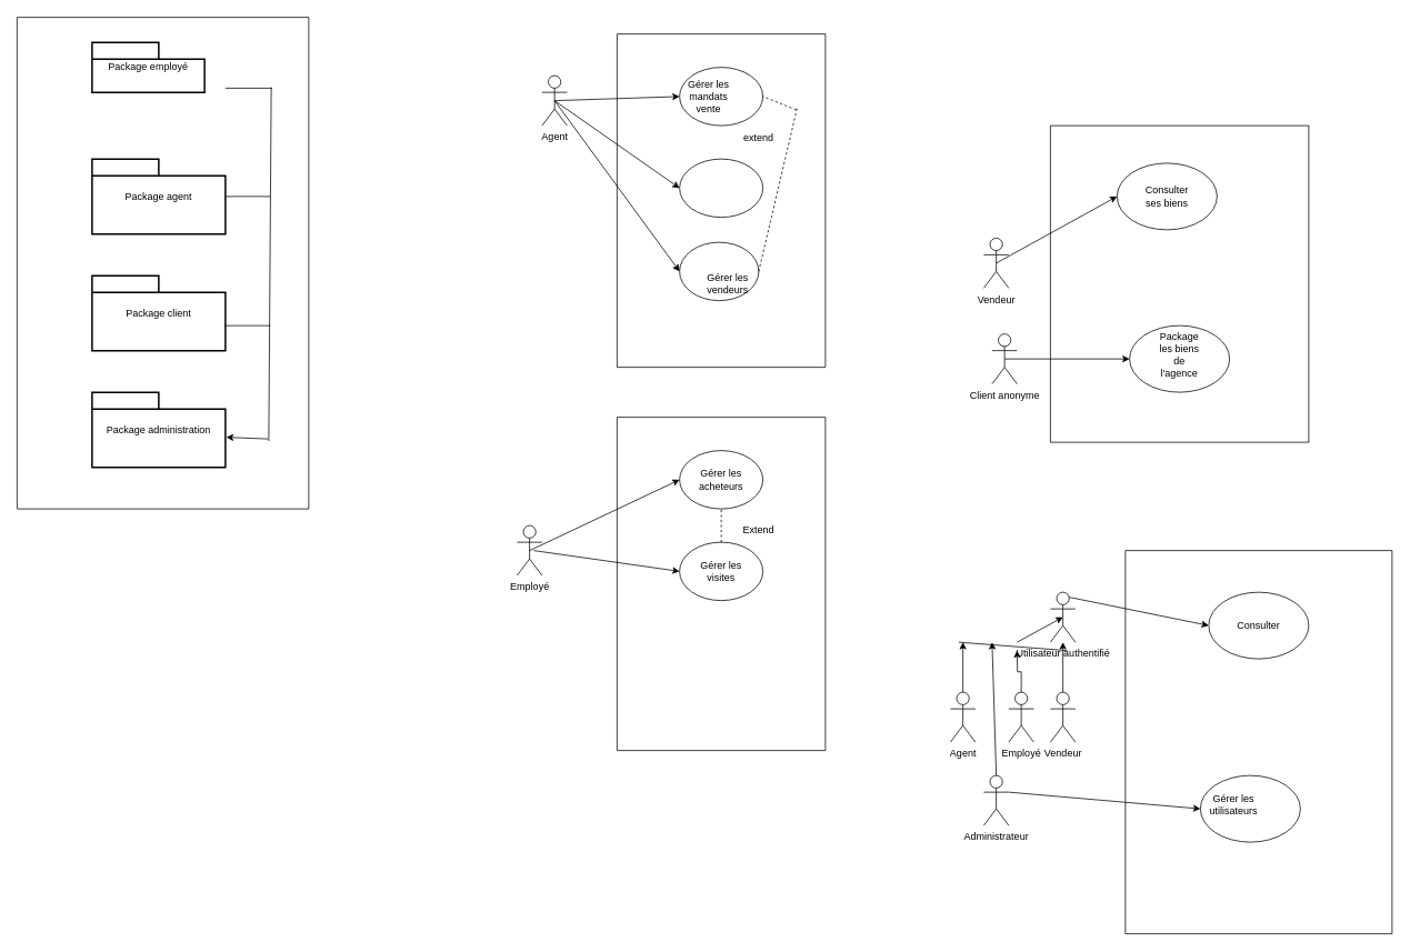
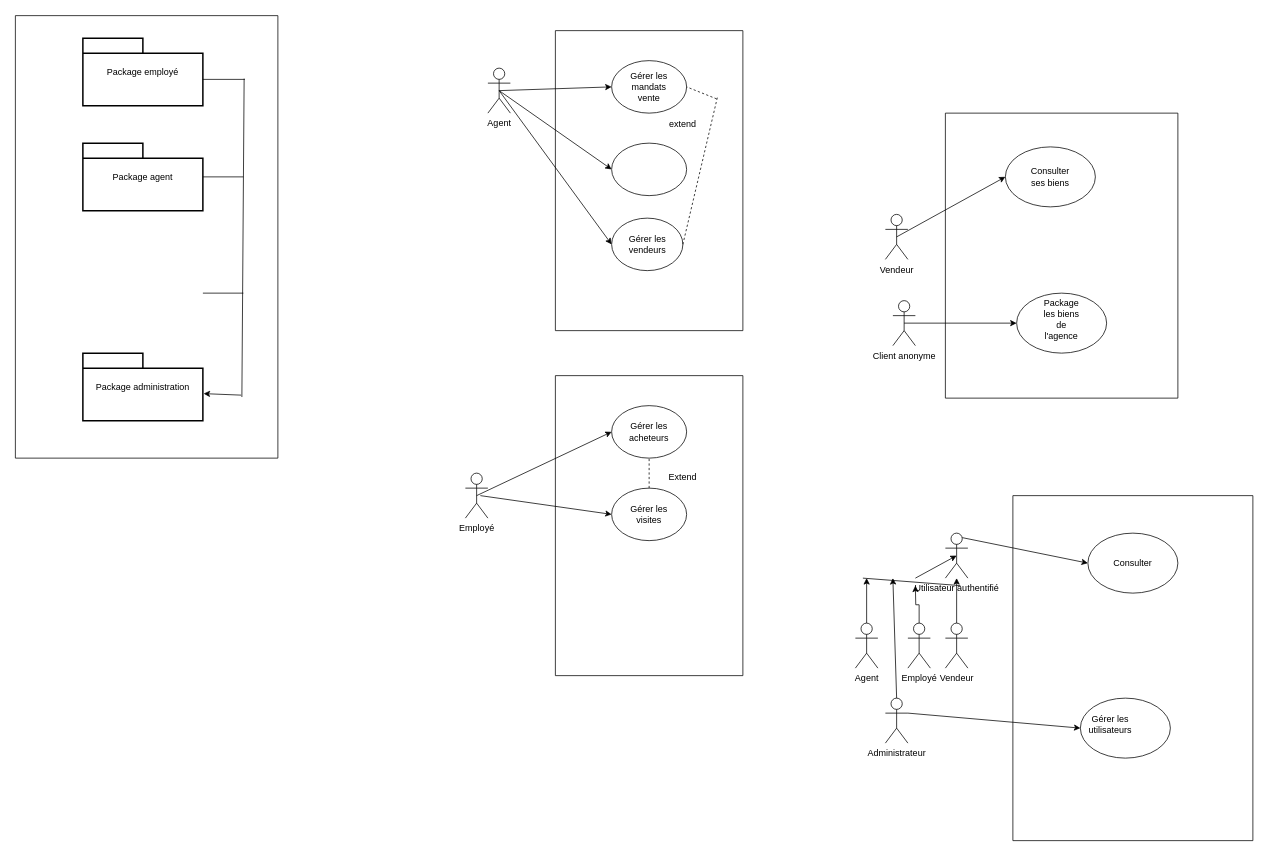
  <mxCell id="0" />
  <mxCell id="1" parent="0" />
  <mxCell id="2" value="" style="swimlane;startSize=0;" vertex="1" parent="1"><mxGeometry x="20" y="20" width="350" height="590" as="geometry" /></mxCell>
- <mxCell id="3" value="Package employé" style="shape=folder;tabWidth=80;tabHeight=20;tabPosition=left;strokeWidth=2;html=1;whiteSpace=wrap;align=center;" vertex="1" parent="2"><mxGeometry x="90" y="30" width="135" height="60" as="geometry" /></mxCell>
+ <mxCell id="3" value="Package employé" style="shape=folder;tabWidth=80;tabHeight=20;tabPosition=left;strokeWidth=2;html=1;whiteSpace=wrap;align=center;" vertex="1" parent="2"><mxGeometry x="90" y="30" width="160" height="90" as="geometry" /></mxCell>
  <mxCell id="4" value="Package agent" style="shape=folder;tabWidth=80;tabHeight=20;tabPosition=left;strokeWidth=2;html=1;whiteSpace=wrap;align=center;" vertex="1" parent="2"><mxGeometry x="90" y="170" width="160" height="90" as="geometry" /></mxCell>
- <mxCell id="5" value="Package client" style="shape=folder;tabWidth=80;tabHeight=20;tabPosition=left;strokeWidth=2;html=1;whiteSpace=wrap;align=center;" vertex="1" parent="2"><mxGeometry x="90" y="310" width="160" height="90" as="geometry" /></mxCell>
  <mxCell id="6" value="Package administration" style="shape=folder;tabWidth=80;tabHeight=20;tabPosition=left;strokeWidth=2;html=1;whiteSpace=wrap;align=center;" vertex="1" parent="2"><mxGeometry x="90" y="450" width="160" height="90" as="geometry" /></mxCell>
  <mxCell id="7" value="" style="endArrow=none;html=1;rounded=0;" edge="1" parent="2"><mxGeometry width="50" height="50" relative="1" as="geometry"><mxPoint x="250" y="370" as="sourcePoint" /><mxPoint x="304" y="370" as="targetPoint" /></mxGeometry></mxCell>
  <mxCell id="8" value="Agent" style="shape=umlActor;verticalLabelPosition=bottom;verticalAlign=top;html=1;outlineConnect=0;" vertex="1" parent="1"><mxGeometry x="650" y="90" width="30" height="60" as="geometry" /></mxCell>
  <mxCell id="9" value="" style="swimlane;startSize=0;" vertex="1" parent="1"><mxGeometry x="740" y="40" width="250" height="400" as="geometry" /></mxCell>
  <mxCell id="10" value="" style="ellipse;whiteSpace=wrap;html=1;" vertex="1" parent="9"><mxGeometry x="75" y="40" width="100" height="70" as="geometry" /></mxCell>
- <mxCell id="11" value="Gérer les mandats vente" style="text;html=1;strokeColor=none;fillColor=none;align=center;verticalAlign=middle;whiteSpace=wrap;rounded=0;" vertex="1" parent="9"><mxGeometry x="80" y="60" width="60" height="30" as="geometry" /></mxCell>
+ <mxCell id="11" value="Gérer les mandats vente" style="text;html=1;strokeColor=none;fillColor=none;align=center;verticalAlign=middle;whiteSpace=wrap;rounded=0;" vertex="1" parent="9"><mxGeometry x="95" y="60" width="60" height="30" as="geometry" /></mxCell>
  <mxCell id="12" value="" style="ellipse;whiteSpace=wrap;html=1;" vertex="1" parent="9"><mxGeometry x="75" y="150" width="100" height="70" as="geometry" /></mxCell>
  <mxCell id="13" value="" style="ellipse;whiteSpace=wrap;html=1;" vertex="1" parent="9"><mxGeometry x="75" y="250" width="95" height="70" as="geometry" /></mxCell>
- <mxCell id="14" value="Gérer les vendeurs" style="text;html=1;strokeColor=none;fillColor=none;align=center;verticalAlign=middle;whiteSpace=wrap;rounded=0;" vertex="1" parent="9"><mxGeometry x="102.5" y="285" width="60" height="30" as="geometry" /></mxCell>
+ <mxCell id="14" value="Gérer les vendeurs" style="text;html=1;strokeColor=none;fillColor=none;align=center;verticalAlign=middle;whiteSpace=wrap;rounded=0;" vertex="1" parent="9"><mxGeometry x="92.5" y="270" width="60" height="30" as="geometry" /></mxCell>
  <mxCell id="15" value="extend" style="text;html=1;strokeColor=none;fillColor=none;align=center;verticalAlign=middle;whiteSpace=wrap;rounded=0;" vertex="1" parent="9"><mxGeometry x="140" y="110" width="60" height="30" as="geometry" /></mxCell>
  <mxCell id="16" value="" style="endArrow=classic;html=1;rounded=0;exitX=0.5;exitY=0.5;exitDx=0;exitDy=0;exitPerimeter=0;entryX=0;entryY=0.5;entryDx=0;entryDy=0;" edge="1" parent="1" source="8" target="10"><mxGeometry width="50" height="50" relative="1" as="geometry"><mxPoint x="770" y="240" as="sourcePoint" /><mxPoint x="820" y="190" as="targetPoint" /></mxGeometry></mxCell>
  <mxCell id="17" value="" style="endArrow=classic;html=1;rounded=0;exitX=0.5;exitY=0.5;exitDx=0;exitDy=0;exitPerimeter=0;entryX=0;entryY=0.5;entryDx=0;entryDy=0;" edge="1" parent="1" source="8" target="12"><mxGeometry width="50" height="50" relative="1" as="geometry"><mxPoint x="810" y="270" as="sourcePoint" /><mxPoint x="860" y="220" as="targetPoint" /></mxGeometry></mxCell>
  <mxCell id="18" value="" style="endArrow=classic;html=1;rounded=0;exitX=0.5;exitY=0.5;exitDx=0;exitDy=0;exitPerimeter=0;entryX=0;entryY=0.5;entryDx=0;entryDy=0;" edge="1" parent="1" source="8" target="13"><mxGeometry width="50" height="50" relative="1" as="geometry"><mxPoint x="675" y="130" as="sourcePoint" /><mxPoint x="795" y="235" as="targetPoint" /></mxGeometry></mxCell>
  <mxCell id="19" value="" style="endArrow=none;dashed=1;html=1;rounded=0;exitX=1;exitY=0.5;exitDx=0;exitDy=0;" edge="1" parent="1" source="13"><mxGeometry width="50" height="50" relative="1" as="geometry"><mxPoint x="780" y="290" as="sourcePoint" /><mxPoint x="956" y="129" as="targetPoint" /></mxGeometry></mxCell>
  <mxCell id="20" value="" style="endArrow=none;dashed=1;html=1;rounded=0;entryX=1;entryY=0.5;entryDx=0;entryDy=0;" edge="1" parent="1" target="10"><mxGeometry width="50" height="50" relative="1" as="geometry"><mxPoint x="955" y="131" as="sourcePoint" /><mxPoint x="966" y="139" as="targetPoint" /></mxGeometry></mxCell>
  <mxCell id="21" value="" style="swimlane;startSize=0;" vertex="1" parent="1"><mxGeometry x="740" y="500" width="250" height="400" as="geometry" /></mxCell>
  <mxCell id="22" value="" style="ellipse;whiteSpace=wrap;html=1;" vertex="1" parent="21"><mxGeometry x="75" y="40" width="100" height="70" as="geometry" /></mxCell>
  <mxCell id="23" value="Gérer les acheteurs" style="text;html=1;strokeColor=none;fillColor=none;align=center;verticalAlign=middle;whiteSpace=wrap;rounded=0;" vertex="1" parent="21"><mxGeometry x="95" y="60" width="60" height="30" as="geometry" /></mxCell>
  <mxCell id="24" value="" style="ellipse;whiteSpace=wrap;html=1;" vertex="1" parent="21"><mxGeometry x="75" y="150" width="100" height="70" as="geometry" /></mxCell>
  <mxCell id="25" value="Gérer les visites" style="text;html=1;strokeColor=none;fillColor=none;align=center;verticalAlign=middle;whiteSpace=wrap;rounded=0;" vertex="1" parent="21"><mxGeometry x="95" y="170" width="60" height="30" as="geometry" /></mxCell>
  <mxCell id="26" value="" style="endArrow=none;dashed=1;html=1;rounded=0;entryX=0.5;entryY=1;entryDx=0;entryDy=0;exitX=0.5;exitY=0;exitDx=0;exitDy=0;" edge="1" parent="21" source="24" target="22"><mxGeometry width="50" height="50" relative="1" as="geometry"><mxPoint x="100" y="160" as="sourcePoint" /><mxPoint x="150" y="110" as="targetPoint" /></mxGeometry></mxCell>
  <mxCell id="27" value="Extend" style="text;html=1;strokeColor=none;fillColor=none;align=center;verticalAlign=middle;whiteSpace=wrap;rounded=0;" vertex="1" parent="21"><mxGeometry x="140" y="120" width="60" height="30" as="geometry" /></mxCell>
  <mxCell id="28" value="Employé" style="shape=umlActor;verticalLabelPosition=bottom;verticalAlign=top;html=1;outlineConnect=0;" vertex="1" parent="1"><mxGeometry x="620" y="630" width="30" height="60" as="geometry" /></mxCell>
  <mxCell id="29" value="" style="endArrow=classic;html=1;rounded=0;exitX=0.5;exitY=0.5;exitDx=0;exitDy=0;exitPerimeter=0;entryX=0;entryY=0.5;entryDx=0;entryDy=0;" edge="1" parent="1" source="28" target="22"><mxGeometry width="50" height="50" relative="1" as="geometry"><mxPoint x="820" y="710" as="sourcePoint" /><mxPoint x="870" y="660" as="targetPoint" /></mxGeometry></mxCell>
  <mxCell id="30" value="" style="endArrow=classic;html=1;rounded=0;entryX=0;entryY=0.5;entryDx=0;entryDy=0;" edge="1" parent="1" target="24"><mxGeometry width="50" height="50" relative="1" as="geometry"><mxPoint x="640" y="660" as="sourcePoint" /><mxPoint x="825" y="585" as="targetPoint" /></mxGeometry></mxCell>
  <mxCell id="31" value="Vendeur" style="shape=umlActor;verticalLabelPosition=bottom;verticalAlign=top;html=1;outlineConnect=0;" vertex="1" parent="1"><mxGeometry x="1180" y="285" width="30" height="60" as="geometry" /></mxCell>
  <mxCell id="32" value="" style="swimlane;startSize=0;" vertex="1" parent="1"><mxGeometry x="1260" y="150" width="310" height="380" as="geometry" /></mxCell>
  <mxCell id="33" value="" style="ellipse;whiteSpace=wrap;html=1;" vertex="1" parent="32"><mxGeometry x="80" y="45" width="120" height="80" as="geometry" /></mxCell>
  <mxCell id="34" value="Consulter ses biens" style="text;html=1;strokeColor=none;fillColor=none;align=center;verticalAlign=middle;whiteSpace=wrap;rounded=0;" vertex="1" parent="32"><mxGeometry x="110" y="70" width="60" height="30" as="geometry" /></mxCell>
  <mxCell id="35" value="" style="ellipse;whiteSpace=wrap;html=1;" vertex="1" parent="32"><mxGeometry x="95" y="240" width="120" height="80" as="geometry" /></mxCell>
  <mxCell id="36" value="Package les biens de l'agence" style="text;html=1;strokeColor=none;fillColor=none;align=center;verticalAlign=middle;whiteSpace=wrap;rounded=0;" vertex="1" parent="32"><mxGeometry x="125" y="260" width="60" height="30" as="geometry" /></mxCell>
  <mxCell id="37" value="" style="endArrow=classic;html=1;rounded=0;entryX=0;entryY=0.5;entryDx=0;entryDy=0;exitX=0.5;exitY=0.5;exitDx=0;exitDy=0;exitPerimeter=0;" edge="1" parent="1" source="31" target="33"><mxGeometry width="50" height="50" relative="1" as="geometry"><mxPoint x="1170" y="350" as="sourcePoint" /><mxPoint x="1220" y="300" as="targetPoint" /></mxGeometry></mxCell>
  <mxCell id="38" value="Client anonyme" style="shape=umlActor;verticalLabelPosition=bottom;verticalAlign=top;html=1;outlineConnect=0;" vertex="1" parent="1"><mxGeometry x="1190" y="400" width="30" height="60" as="geometry" /></mxCell>
  <mxCell id="39" value="" style="endArrow=classic;html=1;rounded=0;entryX=0;entryY=0.5;entryDx=0;entryDy=0;exitX=0.5;exitY=0.5;exitDx=0;exitDy=0;exitPerimeter=0;" edge="1" parent="1" source="38" target="35"><mxGeometry width="50" height="50" relative="1" as="geometry"><mxPoint x="1140" y="330" as="sourcePoint" /><mxPoint x="1190" y="280" as="targetPoint" /></mxGeometry></mxCell>
  <mxCell id="40" value="Utilisateur authentifié" style="shape=umlActor;verticalLabelPosition=bottom;verticalAlign=top;html=1;outlineConnect=0;" vertex="1" parent="1"><mxGeometry x="1260" y="710" width="30" height="60" as="geometry" /></mxCell>
  <mxCell id="41" value="" style="swimlane;startSize=0;" vertex="1" parent="1"><mxGeometry x="1350" y="660" width="320" height="460" as="geometry" /></mxCell>
  <mxCell id="42" value="" style="ellipse;whiteSpace=wrap;html=1;" vertex="1" parent="41"><mxGeometry x="100" y="50" width="120" height="80" as="geometry" /></mxCell>
  <mxCell id="43" value="Consulter" style="text;html=1;strokeColor=none;fillColor=none;align=center;verticalAlign=middle;whiteSpace=wrap;rounded=0;" vertex="1" parent="41"><mxGeometry x="130" y="75" width="60" height="30" as="geometry" /></mxCell>
  <mxCell id="44" value="" style="ellipse;whiteSpace=wrap;html=1;" vertex="1" parent="41"><mxGeometry x="90" y="270" width="120" height="80" as="geometry" /></mxCell>
  <mxCell id="45" value="Gérer les utilisateurs" style="text;html=1;strokeColor=none;fillColor=none;align=center;verticalAlign=middle;whiteSpace=wrap;rounded=0;" vertex="1" parent="41"><mxGeometry x="100" y="290" width="60" height="30" as="geometry" /></mxCell>
  <mxCell id="46" style="edgeStyle=orthogonalEdgeStyle;rounded=0;orthogonalLoop=1;jettySize=auto;html=1;" edge="1" parent="1" source="47" target="40"><mxGeometry relative="1" as="geometry" /></mxCell>
  <mxCell id="47" value="Vendeur" style="shape=umlActor;verticalLabelPosition=bottom;verticalAlign=top;html=1;outlineConnect=0;" vertex="1" parent="1"><mxGeometry x="1260" y="830" width="30" height="60" as="geometry" /></mxCell>
  <mxCell id="48" style="edgeStyle=orthogonalEdgeStyle;rounded=0;orthogonalLoop=1;jettySize=auto;html=1;" edge="1" parent="1" source="49"><mxGeometry relative="1" as="geometry"><mxPoint x="1220" y="780" as="targetPoint" /></mxGeometry></mxCell>
  <mxCell id="49" value="Employé" style="shape=umlActor;verticalLabelPosition=bottom;verticalAlign=top;html=1;outlineConnect=0;" vertex="1" parent="1"><mxGeometry x="1210" y="830" width="30" height="60" as="geometry" /></mxCell>
  <mxCell id="50" style="edgeStyle=orthogonalEdgeStyle;rounded=0;orthogonalLoop=1;jettySize=auto;html=1;" edge="1" parent="1" source="51"><mxGeometry relative="1" as="geometry"><mxPoint x="1155" y="770" as="targetPoint" /></mxGeometry></mxCell>
  <mxCell id="51" value="Agent" style="shape=umlActor;verticalLabelPosition=bottom;verticalAlign=top;html=1;outlineConnect=0;" vertex="1" parent="1"><mxGeometry x="1140" y="830" width="30" height="60" as="geometry" /></mxCell>
  <mxCell id="52" value="" style="endArrow=none;html=1;rounded=0;" edge="1" parent="1"><mxGeometry width="50" height="50" relative="1" as="geometry"><mxPoint x="1150" y="770" as="sourcePoint" /><mxPoint x="1280" y="780" as="targetPoint" /></mxGeometry></mxCell>
  <mxCell id="53" value="" style="endArrow=classic;html=1;rounded=0;entryX=0.5;entryY=0.5;entryDx=0;entryDy=0;entryPerimeter=0;" edge="1" parent="1" target="40"><mxGeometry width="50" height="50" relative="1" as="geometry"><mxPoint x="1220" y="770" as="sourcePoint" /><mxPoint x="1480" y="680" as="targetPoint" /></mxGeometry></mxCell>
  <mxCell id="54" value="Administrateur" style="shape=umlActor;verticalLabelPosition=bottom;verticalAlign=top;html=1;outlineConnect=0;" vertex="1" parent="1"><mxGeometry x="1180" y="930" width="30" height="60" as="geometry" /></mxCell>
  <mxCell id="55" value="" style="endArrow=classic;html=1;rounded=0;exitX=0.5;exitY=0;exitDx=0;exitDy=0;exitPerimeter=0;" edge="1" parent="1" source="54"><mxGeometry width="50" height="50" relative="1" as="geometry"><mxPoint x="1430" y="730" as="sourcePoint" /><mxPoint x="1190" y="770" as="targetPoint" /></mxGeometry></mxCell>
  <mxCell id="56" value="" style="endArrow=classic;html=1;rounded=0;exitX=0.75;exitY=0.1;exitDx=0;exitDy=0;exitPerimeter=0;entryX=0;entryY=0.5;entryDx=0;entryDy=0;" edge="1" parent="1" source="40" target="42"><mxGeometry width="50" height="50" relative="1" as="geometry"><mxPoint x="1430" y="730" as="sourcePoint" /><mxPoint x="1480" y="680" as="targetPoint" /></mxGeometry></mxCell>
  <mxCell id="57" value="" style="endArrow=none;html=1;rounded=0;exitX=0;exitY=0;exitDx=160;exitDy=55;exitPerimeter=0;" edge="1" parent="1" source="3"><mxGeometry width="50" height="50" relative="1" as="geometry"><mxPoint x="160" y="170" as="sourcePoint" /><mxPoint x="326" y="105" as="targetPoint" /></mxGeometry></mxCell>
  <mxCell id="58" value="" style="endArrow=none;html=1;rounded=0;" edge="1" parent="1"><mxGeometry width="50" height="50" relative="1" as="geometry"><mxPoint x="322" y="528.541" as="sourcePoint" /><mxPoint x="325" y="104" as="targetPoint" /></mxGeometry></mxCell>
  <mxCell id="59" value="" style="endArrow=classic;html=1;rounded=0;" edge="1" parent="1"><mxGeometry width="50" height="50" relative="1" as="geometry"><mxPoint x="321" y="526" as="sourcePoint" /><mxPoint x="271" y="524" as="targetPoint" /></mxGeometry></mxCell>
  <mxCell id="60" value="" style="endArrow=none;html=1;rounded=0;" edge="1" parent="1"><mxGeometry width="50" height="50" relative="1" as="geometry"><mxPoint x="270" y="235" as="sourcePoint" /><mxPoint x="324" y="235" as="targetPoint" /></mxGeometry></mxCell>
  <mxCell id="61" value="" style="endArrow=classic;html=1;rounded=0;exitX=1;exitY=0.333;exitDx=0;exitDy=0;exitPerimeter=0;entryX=0;entryY=0.5;entryDx=0;entryDy=0;" edge="1" parent="1" source="54" target="44"><mxGeometry width="50" height="50" relative="1" as="geometry"><mxPoint x="1360" y="920" as="sourcePoint" /><mxPoint x="1410" y="870" as="targetPoint" /></mxGeometry></mxCell>
